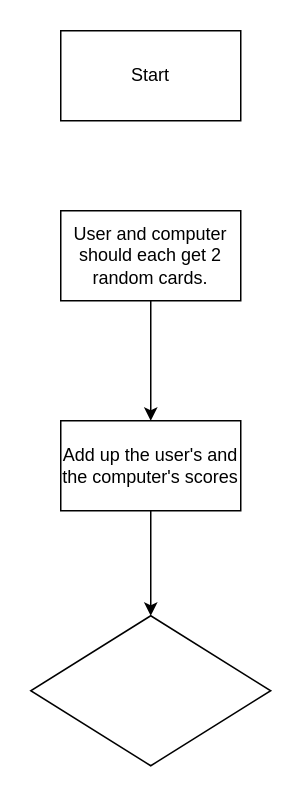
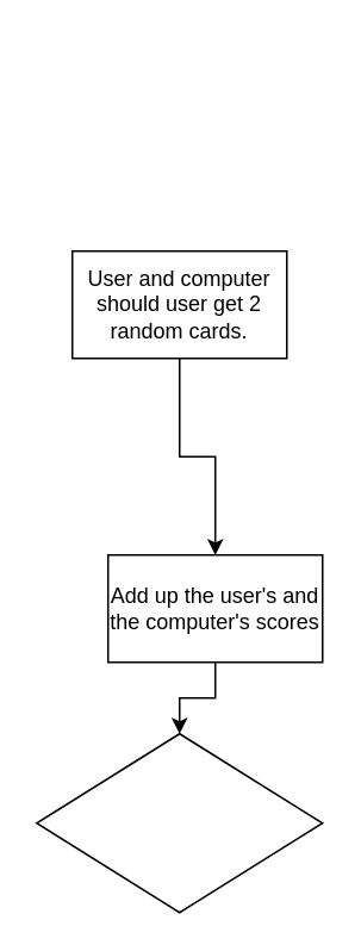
  <mxCell id="0" />
  <mxCell id="1" parent="0" />
- <mxCell id="2" value="Start" style="rounded=0;whiteSpace=wrap;html=1;" vertex="1" parent="1"><mxGeometry x="40" y="20" width="120" height="60" as="geometry" /></mxCell>
  <mxCell id="3" value="" style="edgeStyle=orthogonalEdgeStyle;rounded=0;orthogonalLoop=1;jettySize=auto;html=1;" edge="1" parent="1" source="4" target="6"><mxGeometry relative="1" as="geometry" /></mxCell>
- <mxCell id="4" value="User and computer should each get 2 random cards." style="rounded=0;whiteSpace=wrap;html=1;" vertex="1" parent="1"><mxGeometry x="40" y="140" width="120" height="60" as="geometry" /></mxCell>
+ <mxCell id="4" value="User and computer should user get 2 random cards." style="rounded=0;whiteSpace=wrap;html=1;" vertex="1" parent="1"><mxGeometry x="40" y="140" width="120" height="60" as="geometry" /></mxCell>
  <mxCell id="5" value="" style="edgeStyle=orthogonalEdgeStyle;rounded=0;orthogonalLoop=1;jettySize=auto;html=1;" edge="1" parent="1" source="6" target="7"><mxGeometry relative="1" as="geometry" /></mxCell>
- <mxCell id="6" value="Add up the user's and the computer's scores" style="rounded=0;whiteSpace=wrap;html=1;" vertex="1" parent="1"><mxGeometry x="40" y="280" width="120" height="60" as="geometry" /></mxCell>
+ <mxCell id="6" value="Add up the user's and the computer's scores" style="rounded=0;whiteSpace=wrap;html=1;" vertex="1" parent="1"><mxGeometry x="60" y="310" width="120" height="60" as="geometry" /></mxCell>
  <mxCell id="7" value="" style="rhombus;whiteSpace=wrap;html=1;rounded=0;" vertex="1" parent="1"><mxGeometry x="20" y="410" width="160" height="100" as="geometry" /></mxCell>
